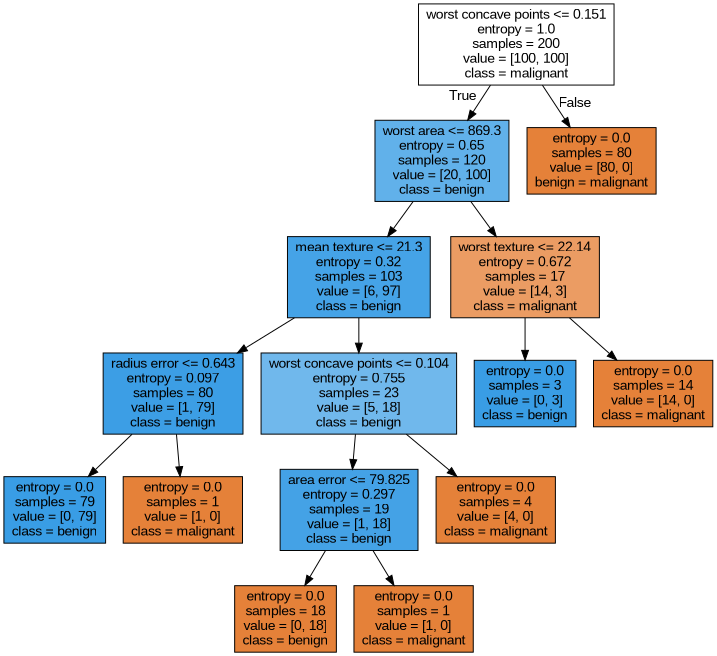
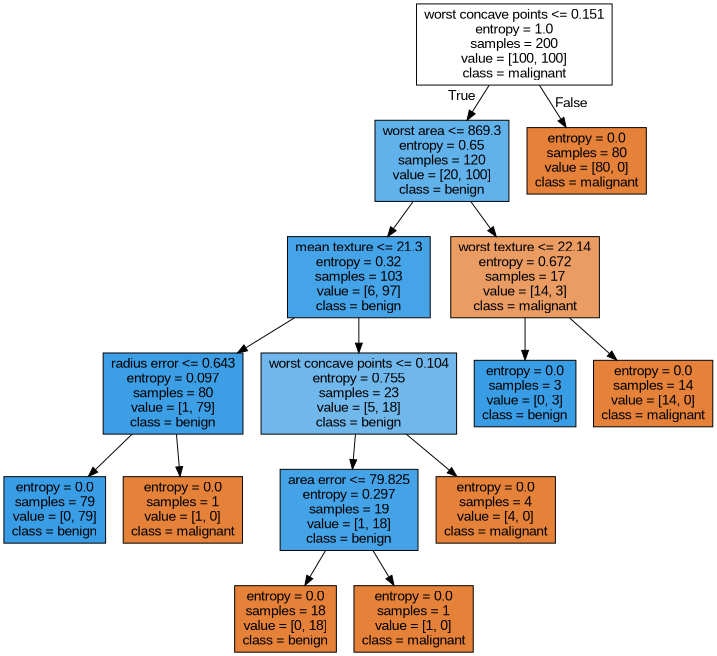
  digraph {
    fontname="Liberation Sans"
    node [color=black fillcolor="#e58139" fontname="Liberation Sans" shape=box style=filled]
    edge [fontname="Liberation Sans"]
    n1 [fillcolor="#ffffff" label="worst concave points <= 0.151\nentropy = 1.0\nsamples = 200\nvalue = [100, 100]\nclass = malignant"]
    n2 [fillcolor="#61b1ea" label="worst area <= 869.3\nentropy = 0.65\nsamples = 120\nvalue = [20, 100]\nclass = benign"]
-   n3 [label="entropy = 0.0\nsamples = 80\nvalue = [80, 0]\nbenign = malignant"]
+   n3 [label="entropy = 0.0\nsamples = 80\nvalue = [80, 0]\nclass = malignant"]
    n4 [fillcolor="#45a3e7" label="mean texture <= 21.3\nentropy = 0.32\nsamples = 103\nvalue = [6, 97]\nclass = benign"]
    n5 [fillcolor="#eb9c63" label="worst texture <= 22.14\nentropy = 0.672\nsamples = 17\nvalue = [14, 3]\nclass = malignant"]
    n6 [fillcolor="#3c9ee5" label="radius error <= 0.643\nentropy = 0.097\nsamples = 80\nvalue = [1, 79]\nclass = benign"]
    n7 [fillcolor="#70b8ec" label="worst concave points <= 0.104\nentropy = 0.755\nsamples = 23\nvalue = [5, 18]\nclass = benign"]
    n8 [fillcolor="#399de5" label="entropy = 0.0\nsamples = 3\nvalue = [0, 3]\nclass = benign"]
    n9 [label="entropy = 0.0\nsamples = 14\nvalue = [14, 0]\nclass = malignant"]
    n10 [fillcolor="#399de5" label="entropy = 0.0\nsamples = 79\nvalue = [0, 79]\nclass = benign"]
    n11 [label="entropy = 0.0\nsamples = 1\nvalue = [1, 0]\nclass = malignant"]
    n12 [fillcolor="#44a2e6" label="area error <= 79.825\nentropy = 0.297\nsamples = 19\nvalue = [1, 18]\nclass = benign"]
    n13 [label="entropy = 0.0\nsamples = 4\nvalue = [4, 0]\nclass = malignant"]
    n14 [label="entropy = 0.0\nsamples = 18\nvalue = [0, 18]\nclass = benign"]
    n15 [label="entropy = 0.0\nsamples = 1\nvalue = [1, 0]\nclass = malignant"]
    n1 -> n2 [headlabel=True labelangle=45 labeldistance=2.5]
    n1 -> n3 [headlabel=False labelangle=-45 labeldistance=2.5]
    n2 -> n4
    n2 -> n5
    n4 -> n6
    n4 -> n7
    n5 -> n8
    n5 -> n9
    n6 -> n10
    n6 -> n11
    n7 -> n12
    n7 -> n13
    n12 -> n14
    n12 -> n15
  }
